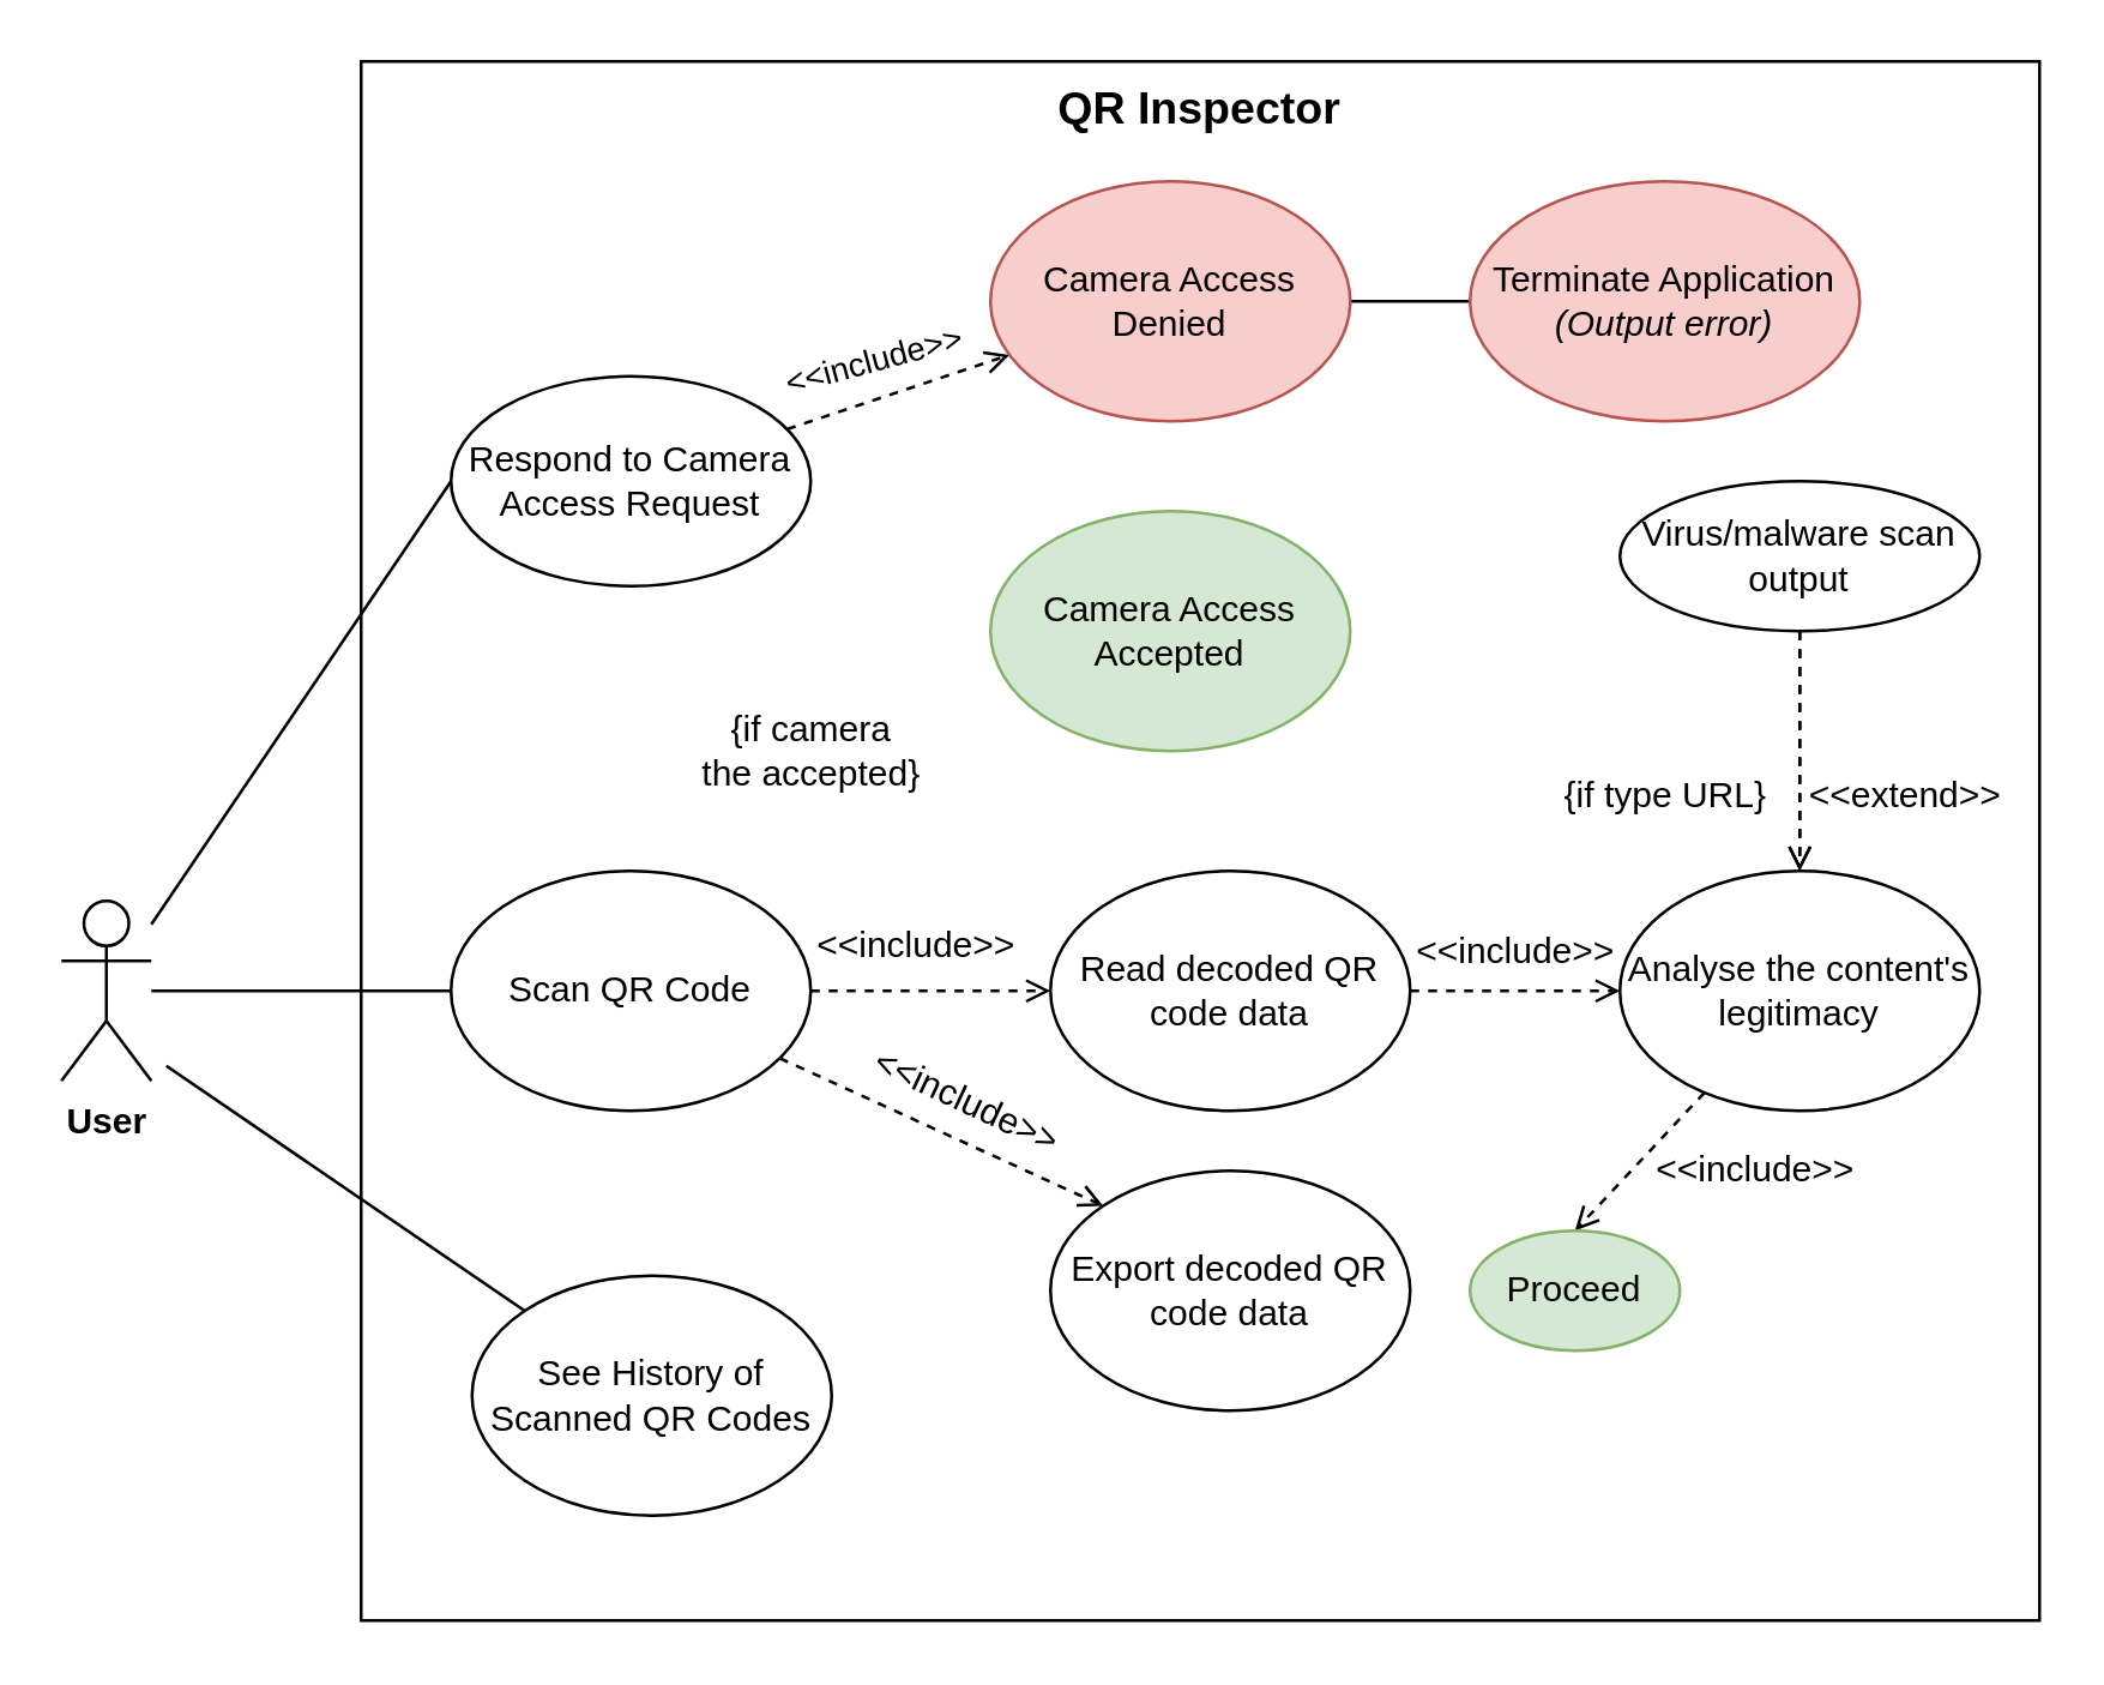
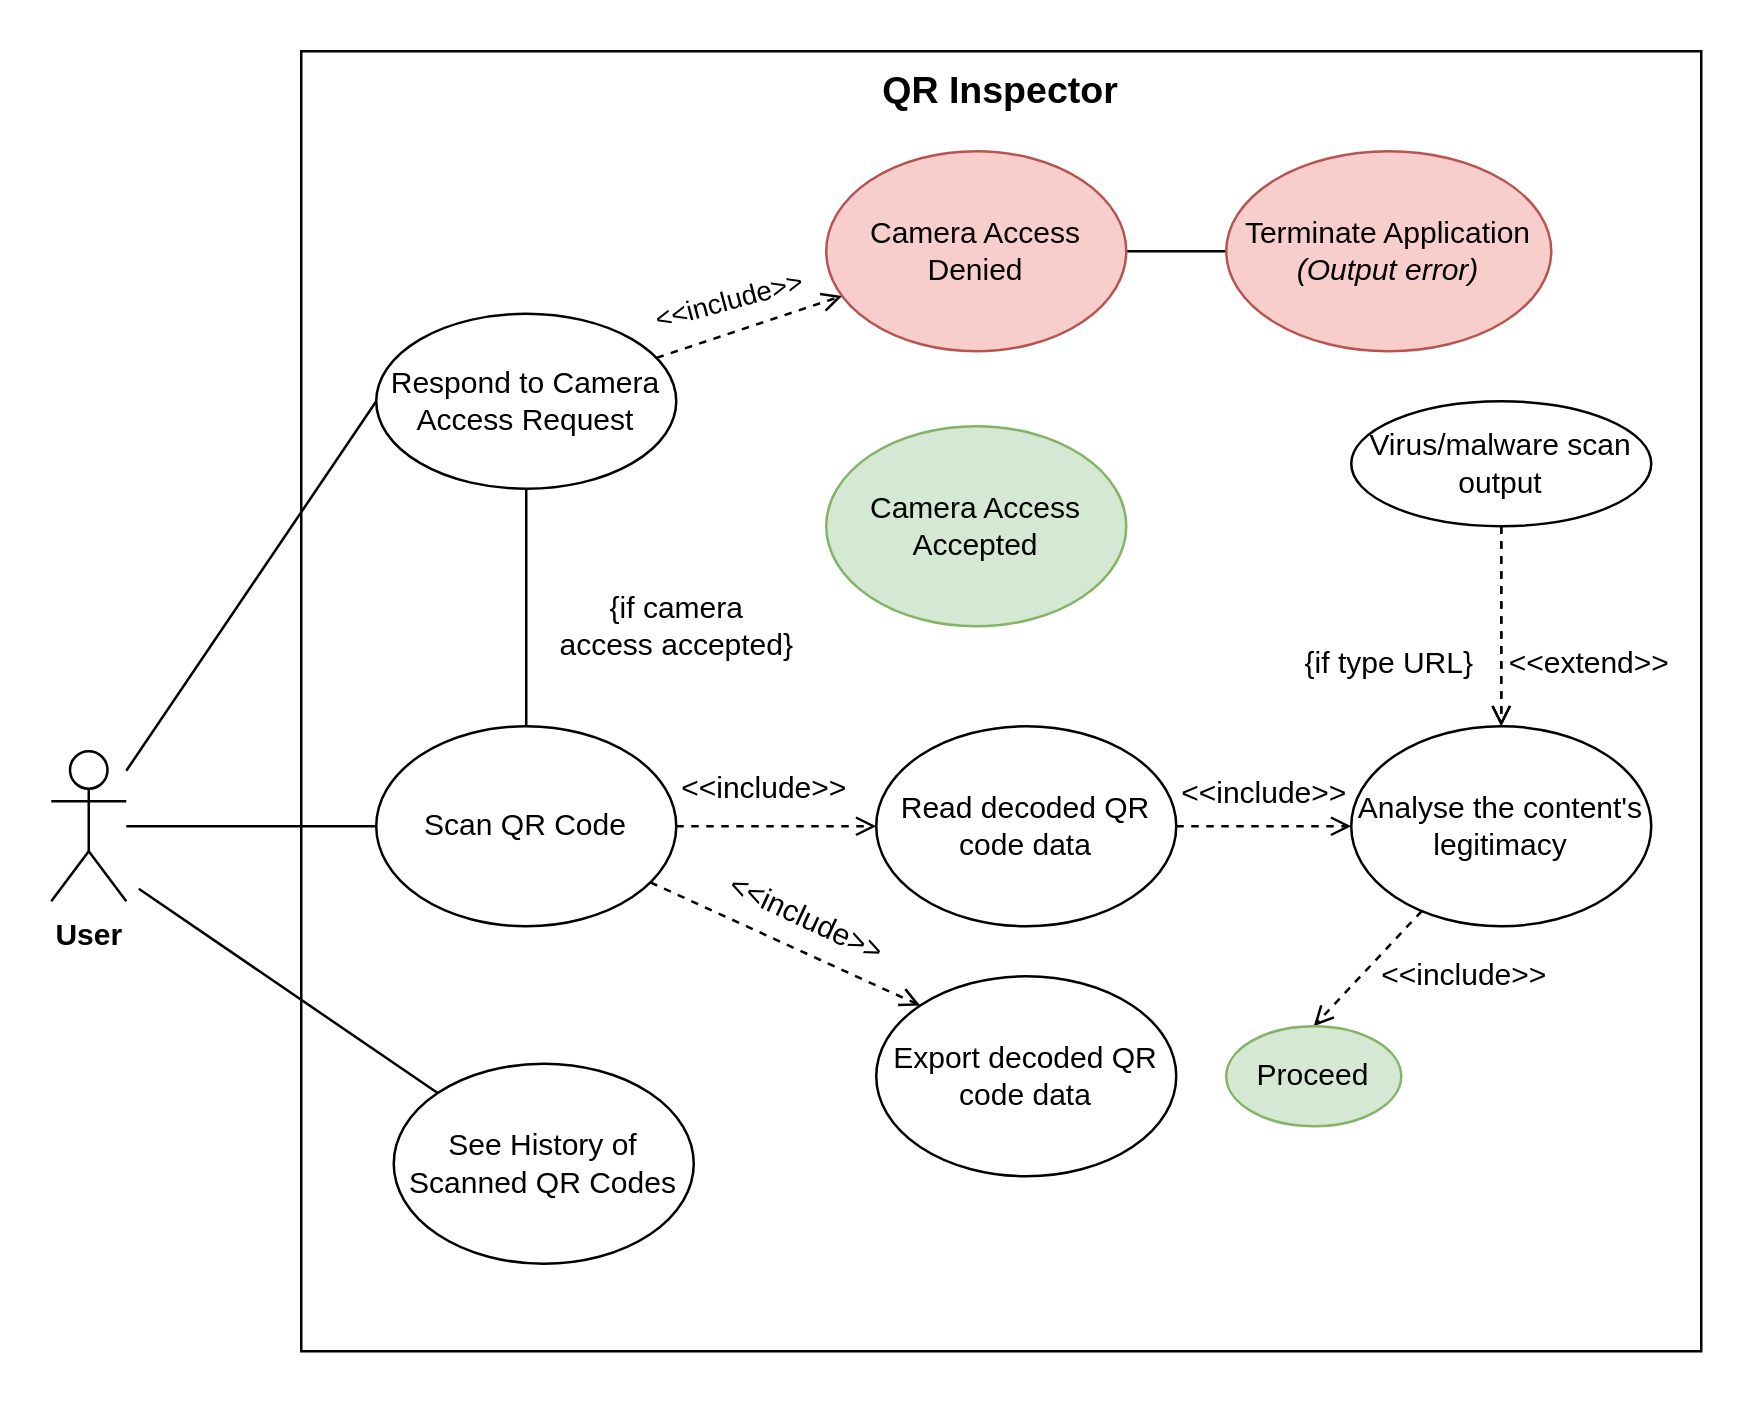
  <mxCell id="0" />
  <mxCell id="1" parent="0" />
  <mxCell id="2" value="&lt;b style=&quot;font-size: 15px;&quot;&gt;QR Inspector&lt;br style=&quot;font-size: 15px;&quot;&gt;&lt;/b&gt;" style="rounded=0;whiteSpace=wrap;html=1;verticalAlign=top;fontSize=15;" vertex="1" parent="1"><mxGeometry x="120" y="20" width="560" height="520" as="geometry" /></mxCell>
  <mxCell id="3" style="rounded=0;orthogonalLoop=1;jettySize=auto;html=1;entryX=0;entryY=0.5;entryDx=0;entryDy=0;endArrow=none;endFill=0;" edge="1" parent="1" source="6" target="10"><mxGeometry relative="1" as="geometry" /></mxCell>
  <mxCell id="4" style="rounded=0;orthogonalLoop=1;jettySize=auto;html=1;entryX=0;entryY=0.5;entryDx=0;entryDy=0;endArrow=none;endFill=0;" edge="1" parent="1" source="6" target="16"><mxGeometry relative="1" as="geometry" /></mxCell>
  <mxCell id="5" style="rounded=0;orthogonalLoop=1;jettySize=auto;html=1;entryX=0;entryY=0;entryDx=0;entryDy=0;endArrow=none;endFill=0;" edge="1" parent="1" target="34"><mxGeometry relative="1" as="geometry"><mxPoint x="55" y="355" as="sourcePoint" /></mxGeometry></mxCell>
  <mxCell id="6" value="&lt;b&gt;User&lt;/b&gt;" style="shape=umlActor;verticalLabelPosition=bottom;verticalAlign=top;html=1;outlineConnect=0;shadow=0;" vertex="1" parent="1"><mxGeometry x="20" y="300" width="30" height="60" as="geometry" /></mxCell>
  <mxCell id="7" style="rounded=0;orthogonalLoop=1;jettySize=auto;html=1;endArrow=open;endFill=0;dashed=1;" edge="1" parent="1" source="10" target="12"><mxGeometry relative="1" as="geometry" /></mxCell>
  <mxCell id="8" value="&amp;lt;&amp;lt;include&amp;gt;&amp;gt;" style="edgeLabel;html=1;align=center;verticalAlign=middle;resizable=0;points=[];rotation=-15;" vertex="1" connectable="0" parent="7"><mxGeometry x="-0.417" y="1" relative="1" as="geometry"><mxPoint x="7" y="-15" as="offset" /></mxGeometry></mxCell>
+ <mxCell id="9" style="edgeStyle=orthogonalEdgeStyle;rounded=0;orthogonalLoop=1;jettySize=auto;html=1;entryX=0.5;entryY=0;entryDx=0;entryDy=0;endArrow=none;endFill=0;" edge="1" parent="1" source="10" target="16"><mxGeometry relative="1" as="geometry" /></mxCell>
  <mxCell id="10" value="Respond to Camera Access Request" style="ellipse;whiteSpace=wrap;html=1;" vertex="1" parent="1"><mxGeometry x="150" y="125" width="120" height="70" as="geometry" /></mxCell>
  <mxCell id="11" value="" style="edgeStyle=orthogonalEdgeStyle;rounded=0;orthogonalLoop=1;jettySize=auto;html=1;endArrow=none;endFill=0;" edge="1" parent="1" source="12" target="17"><mxGeometry relative="1" as="geometry" /></mxCell>
  <mxCell id="12" value="Camera Access Denied" style="ellipse;whiteSpace=wrap;html=1;fillColor=#f8cecc;strokeColor=#b85450;" vertex="1" parent="1"><mxGeometry x="330" y="60" width="120" height="80" as="geometry" /></mxCell>
  <mxCell id="13" value="Camera Access Accepted" style="ellipse;whiteSpace=wrap;html=1;fillColor=#d5e8d4;strokeColor=#82b366;" vertex="1" parent="1"><mxGeometry x="330" y="170" width="120" height="80" as="geometry" /></mxCell>
  <mxCell id="14" style="edgeStyle=orthogonalEdgeStyle;rounded=0;orthogonalLoop=1;jettySize=auto;html=1;entryX=0;entryY=0.5;entryDx=0;entryDy=0;dashed=1;endArrow=open;endFill=0;" edge="1" parent="1" source="16" target="19"><mxGeometry relative="1" as="geometry" /></mxCell>
  <mxCell id="15" style="rounded=0;orthogonalLoop=1;jettySize=auto;html=1;entryX=0;entryY=0;entryDx=0;entryDy=0;endArrow=open;endFill=0;dashed=1;" edge="1" parent="1" source="16" target="32"><mxGeometry relative="1" as="geometry" /></mxCell>
  <mxCell id="16" value="Scan QR Code" style="ellipse;whiteSpace=wrap;html=1;" vertex="1" parent="1"><mxGeometry x="150" y="290" width="120" height="80" as="geometry" /></mxCell>
  <mxCell id="17" value="Terminate Application &lt;i&gt;(Output error)&lt;/i&gt;" style="ellipse;whiteSpace=wrap;html=1;fillColor=#f8cecc;strokeColor=#b85450;" vertex="1" parent="1"><mxGeometry x="490" y="60" width="130" height="80" as="geometry" /></mxCell>
  <mxCell id="18" style="edgeStyle=orthogonalEdgeStyle;rounded=0;orthogonalLoop=1;jettySize=auto;html=1;entryX=0;entryY=0.5;entryDx=0;entryDy=0;dashed=1;endArrow=open;endFill=0;" edge="1" parent="1" source="19" target="23"><mxGeometry relative="1" as="geometry" /></mxCell>
  <mxCell id="19" value="Read decoded QR code data" style="ellipse;whiteSpace=wrap;html=1;" vertex="1" parent="1"><mxGeometry x="350" y="290" width="120" height="80" as="geometry" /></mxCell>
- <mxCell id="20" value="{if camera &lt;br&gt;the accepted}" style="text;html=1;align=center;verticalAlign=middle;resizable=0;points=[];autosize=1;strokeColor=none;fillColor=none;" vertex="1" parent="1"><mxGeometry x="210" y="230" width="120" height="40" as="geometry" /></mxCell>
+ <mxCell id="20" value="{if camera &lt;br&gt;access accepted}" style="text;html=1;align=center;verticalAlign=middle;resizable=0;points=[];autosize=1;strokeColor=none;fillColor=none;" vertex="1" parent="1"><mxGeometry x="210" y="230" width="120" height="40" as="geometry" /></mxCell>
  <mxCell id="21" value="&amp;lt;&amp;lt;include&amp;gt;&amp;gt;" style="text;html=1;align=center;verticalAlign=middle;resizable=0;points=[];autosize=1;strokeColor=none;fillColor=none;" vertex="1" parent="1"><mxGeometry x="260" y="300" width="90" height="30" as="geometry" /></mxCell>
  <mxCell id="22" style="rounded=0;orthogonalLoop=1;jettySize=auto;html=1;entryX=0.5;entryY=0;entryDx=0;entryDy=0;endArrow=open;endFill=0;dashed=1;" edge="1" parent="1" source="23" target="25"><mxGeometry relative="1" as="geometry" /></mxCell>
  <mxCell id="23" value="Analyse the content's legitimacy" style="ellipse;whiteSpace=wrap;html=1;" vertex="1" parent="1"><mxGeometry x="540" y="290" width="120" height="80" as="geometry" /></mxCell>
  <mxCell id="24" value="&amp;lt;&amp;lt;include&amp;gt;&amp;gt;" style="text;html=1;align=center;verticalAlign=middle;resizable=0;points=[];autosize=1;strokeColor=none;fillColor=none;" vertex="1" parent="1"><mxGeometry x="460" y="302" width="90" height="30" as="geometry" /></mxCell>
  <mxCell id="25" value="Proceed" style="ellipse;whiteSpace=wrap;html=1;fillColor=#d5e8d4;strokeColor=#82b366;" vertex="1" parent="1"><mxGeometry x="490" y="410" width="70" height="40" as="geometry" /></mxCell>
  <mxCell id="26" value="&amp;lt;&amp;lt;include&amp;gt;&amp;gt;" style="text;html=1;align=center;verticalAlign=middle;resizable=0;points=[];autosize=1;strokeColor=none;fillColor=none;" vertex="1" parent="1"><mxGeometry x="540" y="375" width="90" height="30" as="geometry" /></mxCell>
  <mxCell id="27" style="edgeStyle=orthogonalEdgeStyle;rounded=0;orthogonalLoop=1;jettySize=auto;html=1;entryX=0.5;entryY=0;entryDx=0;entryDy=0;dashed=1;endArrow=open;endFill=0;" edge="1" parent="1" source="29" target="23"><mxGeometry relative="1" as="geometry" /></mxCell>
  <mxCell id="28" style="edgeStyle=orthogonalEdgeStyle;rounded=0;orthogonalLoop=1;jettySize=auto;html=1;entryX=0.5;entryY=0;entryDx=0;entryDy=0;endArrow=open;endFill=0;dashed=1;" edge="1" parent="1" source="29" target="23"><mxGeometry relative="1" as="geometry" /></mxCell>
  <mxCell id="29" value="Virus/malware scan output" style="ellipse;whiteSpace=wrap;html=1;" vertex="1" parent="1"><mxGeometry x="540" y="160" width="120" height="50" as="geometry" /></mxCell>
  <mxCell id="30" value="&amp;lt;&amp;lt;extend&amp;gt;&amp;gt;" style="text;html=1;align=center;verticalAlign=middle;resizable=0;points=[];autosize=1;strokeColor=none;fillColor=none;" vertex="1" parent="1"><mxGeometry x="590" y="250" width="90" height="30" as="geometry" /></mxCell>
  <mxCell id="31" value="{if type URL}" style="text;html=1;align=center;verticalAlign=middle;resizable=0;points=[];autosize=1;strokeColor=none;fillColor=none;" vertex="1" parent="1"><mxGeometry x="510" y="250" width="90" height="30" as="geometry" /></mxCell>
  <mxCell id="32" value="Export decoded QR code data" style="ellipse;whiteSpace=wrap;html=1;" vertex="1" parent="1"><mxGeometry x="350" y="390" width="120" height="80" as="geometry" /></mxCell>
  <mxCell id="33" value="&amp;lt;&amp;lt;include&amp;gt;&amp;gt;" style="text;html=1;align=center;verticalAlign=middle;resizable=0;points=[];autosize=1;strokeColor=none;fillColor=none;rotation=25;" vertex="1" parent="1"><mxGeometry x="277" y="352" width="90" height="30" as="geometry" /></mxCell>
  <mxCell id="34" value="See History of Scanned QR Codes" style="ellipse;whiteSpace=wrap;html=1;" vertex="1" parent="1"><mxGeometry x="157" y="425" width="120" height="80" as="geometry" /></mxCell>
